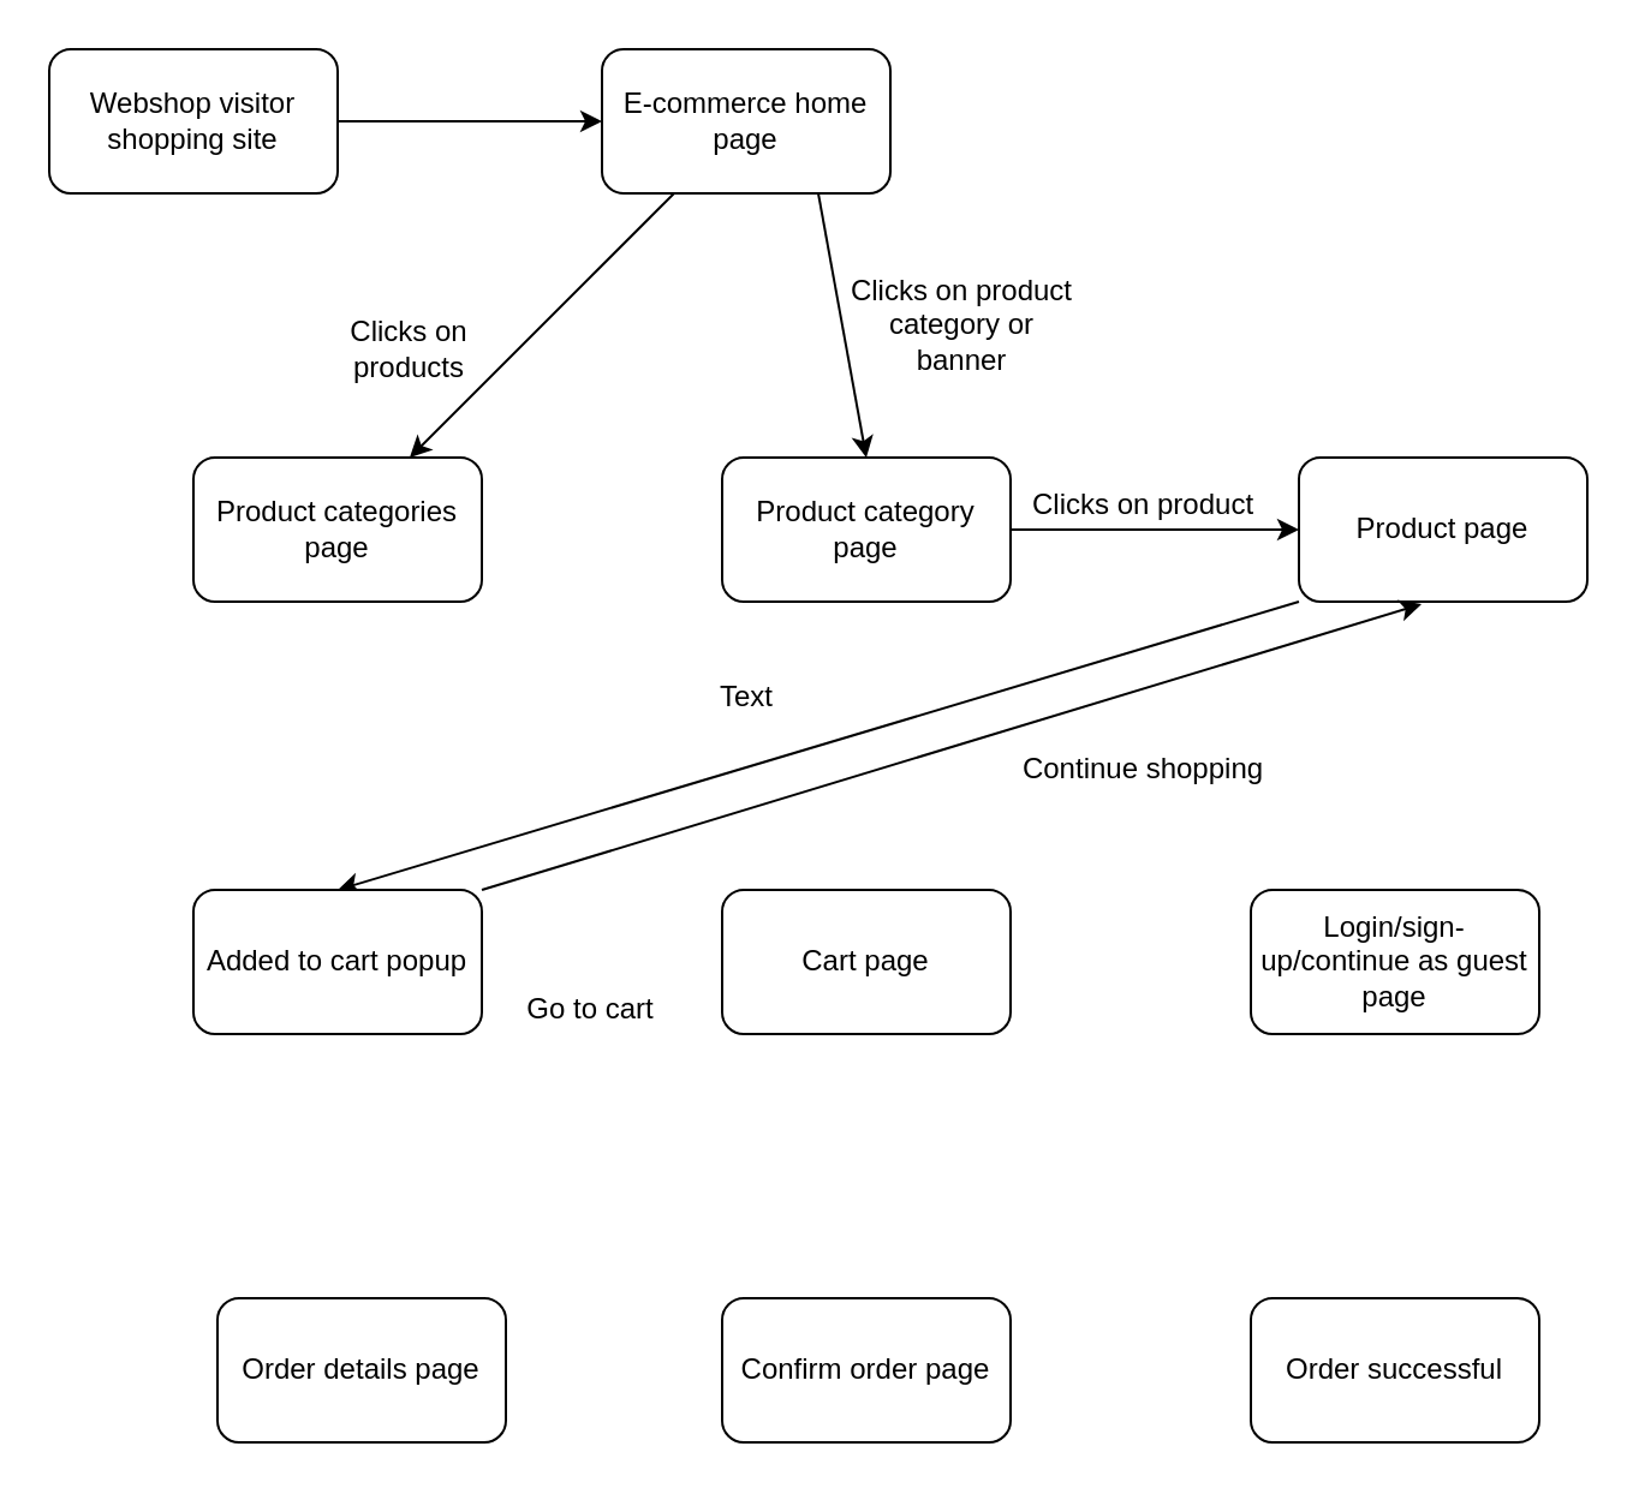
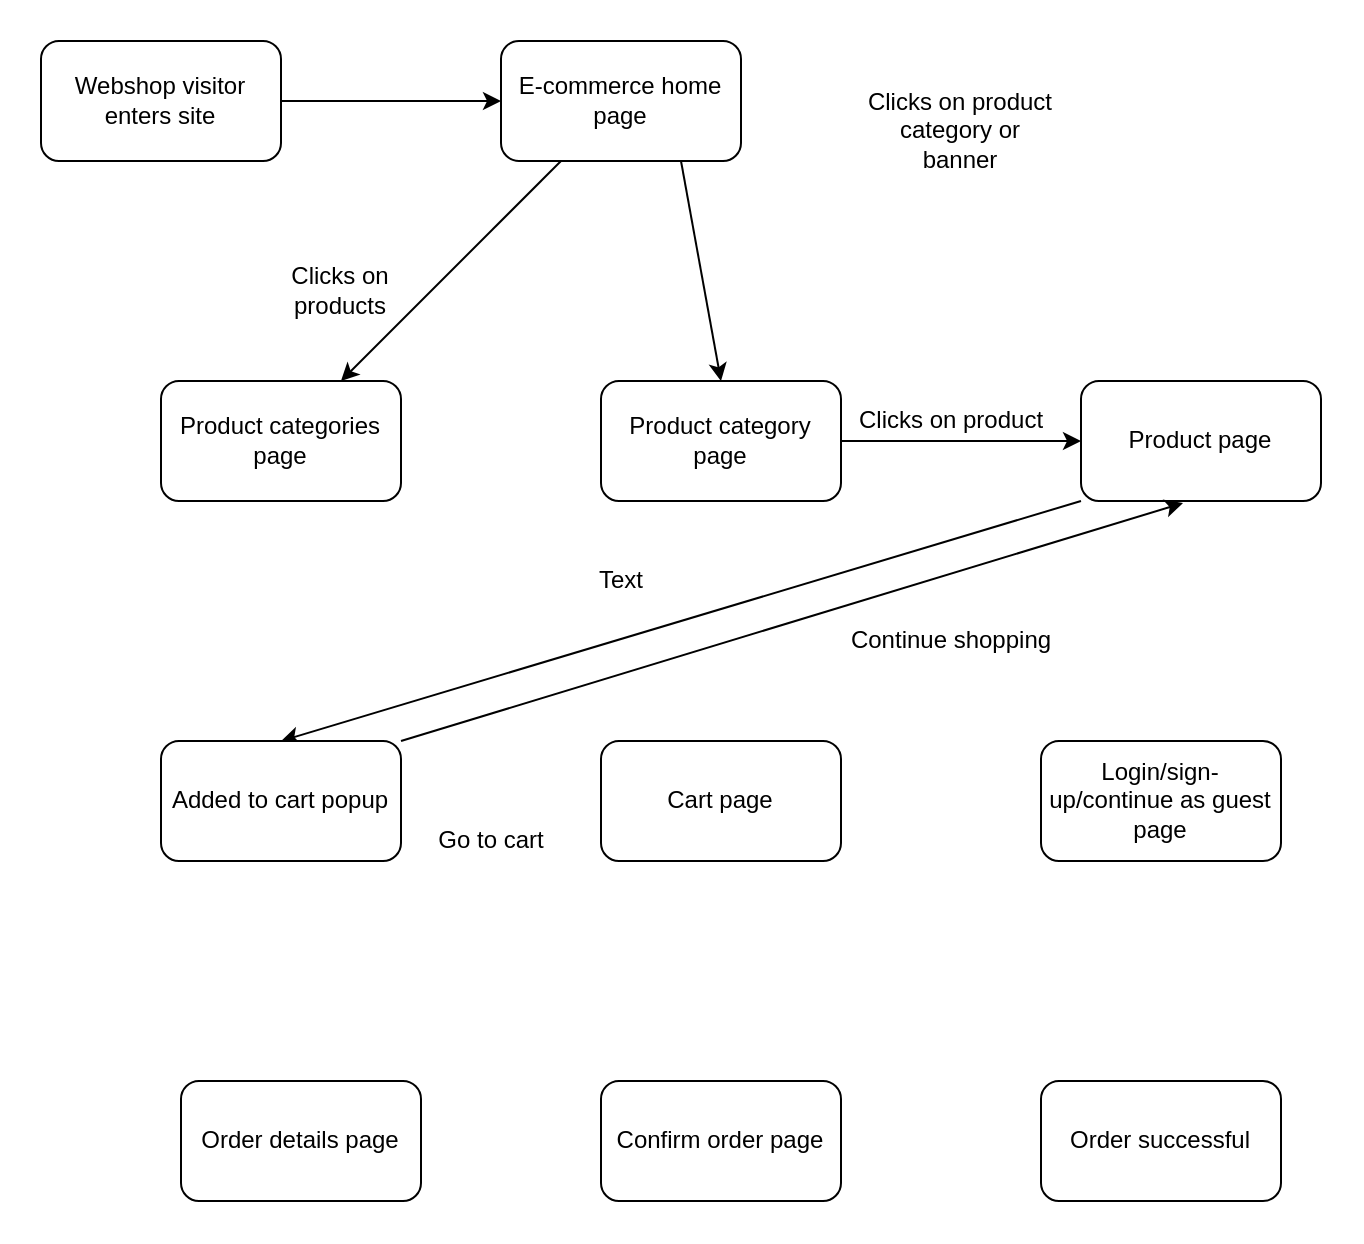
  <mxCell id="0" />
  <mxCell id="1" parent="0" />
  <mxCell id="2" style="edgeStyle=orthogonalEdgeStyle;rounded=0;orthogonalLoop=1;jettySize=auto;html=1;" edge="1" parent="1" source="3" target="5"><mxGeometry relative="1" as="geometry" /></mxCell>
- <mxCell id="3" value="Webshop visitor shopping site" style="rounded=1;whiteSpace=wrap;html=1;" vertex="1" parent="1"><mxGeometry x="20" y="20" width="120" height="60" as="geometry" /></mxCell>
+ <mxCell id="3" value="Webshop visitor enters site" style="rounded=1;whiteSpace=wrap;html=1;" vertex="1" parent="1"><mxGeometry x="20" y="20" width="120" height="60" as="geometry" /></mxCell>
  <mxCell id="4" style="rounded=0;orthogonalLoop=1;jettySize=auto;html=1;exitX=0.75;exitY=1;exitDx=0;exitDy=0;entryX=0.5;entryY=0;entryDx=0;entryDy=0;" edge="1" parent="1" source="5" target="10"><mxGeometry relative="1" as="geometry" /></mxCell>
  <mxCell id="5" value="E-commerce home page" style="rounded=1;whiteSpace=wrap;html=1;" vertex="1" parent="1"><mxGeometry x="250" y="20" width="120" height="60" as="geometry" /></mxCell>
  <mxCell id="6" value="Product categories page" style="rounded=1;whiteSpace=wrap;html=1;" vertex="1" parent="1"><mxGeometry x="80" y="190" width="120" height="60" as="geometry" /></mxCell>
  <mxCell id="7" style="rounded=0;orthogonalLoop=1;jettySize=auto;html=1;exitX=0;exitY=1;exitDx=0;exitDy=0;entryX=0.5;entryY=0;entryDx=0;entryDy=0;" edge="1" parent="1" source="8" target="12"><mxGeometry relative="1" as="geometry" /></mxCell>
  <mxCell id="8" value="Product page" style="rounded=1;whiteSpace=wrap;html=1;" vertex="1" parent="1"><mxGeometry x="540" y="190" width="120" height="60" as="geometry" /></mxCell>
  <mxCell id="9" style="edgeStyle=orthogonalEdgeStyle;rounded=0;orthogonalLoop=1;jettySize=auto;html=1;exitX=1;exitY=0.5;exitDx=0;exitDy=0;entryX=0;entryY=0.5;entryDx=0;entryDy=0;" edge="1" parent="1" source="10" target="8"><mxGeometry relative="1" as="geometry" /></mxCell>
  <mxCell id="10" value="&lt;span&gt;Product category page&lt;/span&gt;" style="rounded=1;whiteSpace=wrap;html=1;" vertex="1" parent="1"><mxGeometry x="300" y="190" width="120" height="60" as="geometry" /></mxCell>
  <mxCell id="11" style="edgeStyle=none;rounded=0;orthogonalLoop=1;jettySize=auto;html=1;exitX=1;exitY=0;exitDx=0;exitDy=0;entryX=0.425;entryY=1.017;entryDx=0;entryDy=0;entryPerimeter=0;" edge="1" parent="1" source="12" target="8"><mxGeometry relative="1" as="geometry" /></mxCell>
  <mxCell id="12" value="Added to cart popup" style="rounded=1;whiteSpace=wrap;html=1;" vertex="1" parent="1"><mxGeometry x="80" y="370" width="120" height="60" as="geometry" /></mxCell>
  <mxCell id="13" value="Cart page" style="rounded=1;whiteSpace=wrap;html=1;" vertex="1" parent="1"><mxGeometry x="300" y="370" width="120" height="60" as="geometry" /></mxCell>
  <mxCell id="14" value="Login/sign-up/continue as guest page" style="rounded=1;whiteSpace=wrap;html=1;" vertex="1" parent="1"><mxGeometry x="520" y="370" width="120" height="60" as="geometry" /></mxCell>
  <mxCell id="15" value="Order details page" style="rounded=1;whiteSpace=wrap;html=1;" vertex="1" parent="1"><mxGeometry x="90" y="540" width="120" height="60" as="geometry" /></mxCell>
  <mxCell id="16" value="Confirm order page" style="rounded=1;whiteSpace=wrap;html=1;" vertex="1" parent="1"><mxGeometry x="300" y="540" width="120" height="60" as="geometry" /></mxCell>
  <mxCell id="17" value="Order successful" style="rounded=1;whiteSpace=wrap;html=1;" vertex="1" parent="1"><mxGeometry x="520" y="540" width="120" height="60" as="geometry" /></mxCell>
  <mxCell id="18" value="" style="endArrow=classic;html=1;rounded=0;exitX=0.25;exitY=1;exitDx=0;exitDy=0;entryX=0.75;entryY=0;entryDx=0;entryDy=0;" edge="1" parent="1" source="5" target="6"><mxGeometry width="50" height="50" relative="1" as="geometry"><mxPoint x="230" y="270" as="sourcePoint" /><mxPoint x="280" y="220" as="targetPoint" /></mxGeometry></mxCell>
- <mxCell id="19" value="Clicks on product category or banner" style="text;html=1;strokeColor=none;fillColor=none;align=center;verticalAlign=middle;whiteSpace=wrap;rounded=0;" vertex="1" parent="1"><mxGeometry x="350" y="120" width="100" height="30" as="geometry" /></mxCell>
+ <mxCell id="19" value="Clicks on product category or banner" style="text;html=1;strokeColor=none;fillColor=none;align=center;verticalAlign=middle;whiteSpace=wrap;rounded=0;" vertex="1" parent="1"><mxGeometry x="430" y="50" width="100" height="30" as="geometry" /></mxCell>
  <mxCell id="20" value="Clicks on products" style="text;html=1;strokeColor=none;fillColor=none;align=center;verticalAlign=middle;whiteSpace=wrap;rounded=0;" vertex="1" parent="1"><mxGeometry x="120" y="130" width="100" height="30" as="geometry" /></mxCell>
  <mxCell id="21" value="Clicks on product" style="text;html=1;align=center;verticalAlign=middle;resizable=0;points=[];autosize=1;strokeColor=none;fillColor=none;" vertex="1" parent="1"><mxGeometry x="420" y="200" width="110" height="20" as="geometry" /></mxCell>
  <mxCell id="22" value="Go to cart" style="text;html=1;align=center;verticalAlign=middle;resizable=0;points=[];autosize=1;strokeColor=none;fillColor=none;" vertex="1" parent="1"><mxGeometry x="210" y="410" width="70" height="20" as="geometry" /></mxCell>
  <mxCell id="23" value="Continue shopping" style="text;html=1;align=center;verticalAlign=middle;resizable=0;points=[];autosize=1;strokeColor=none;fillColor=none;" vertex="1" parent="1"><mxGeometry x="415" y="310" width="120" height="20" as="geometry" /></mxCell>
  <mxCell id="24" value="Text" style="text;html=1;align=center;verticalAlign=middle;resizable=0;points=[];autosize=1;strokeColor=none;fillColor=none;" vertex="1" parent="1"><mxGeometry x="290" y="280" width="40" height="20" as="geometry" /></mxCell>
